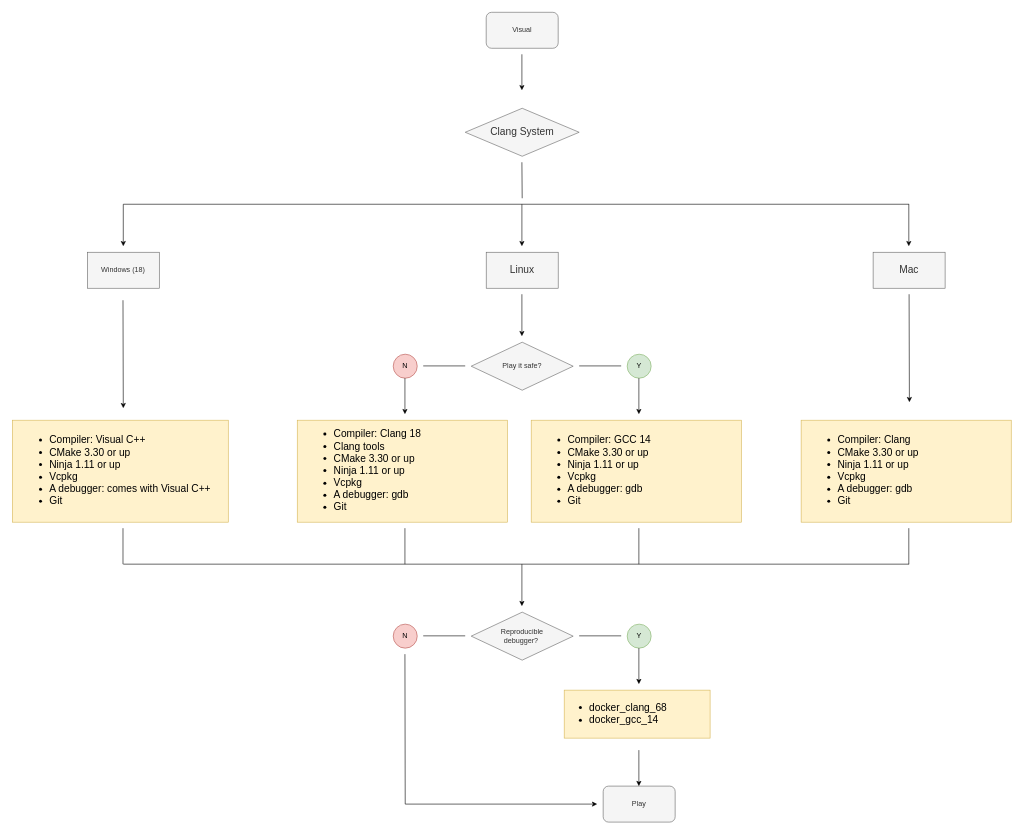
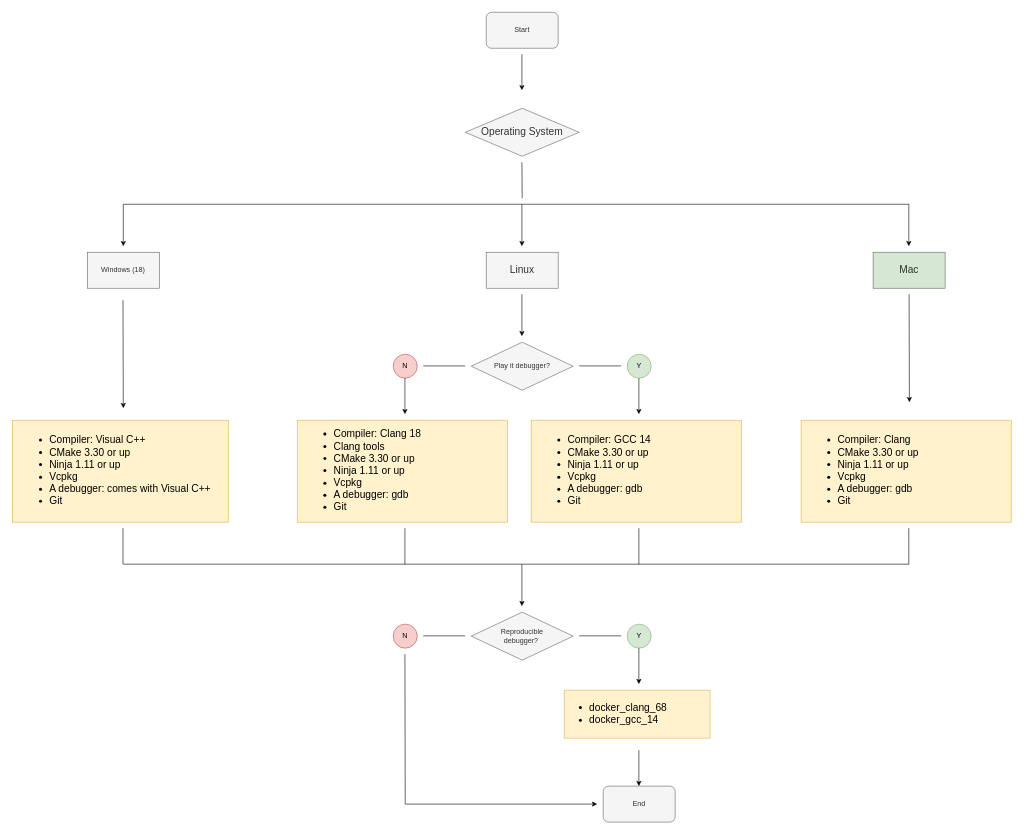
  <mxCell id="0" />
  <mxCell id="1" parent="0" />
- <mxCell id="2" value="Visual" style="rounded=1;whiteSpace=wrap;html=1;fillColor=#f5f5f5;fontColor=#333333;strokeColor=#666666;" vertex="1" parent="1"><mxGeometry x="810" y="20" width="120" height="60" as="geometry" /></mxCell>
- <mxCell id="3" value="&lt;font style=&quot;font-size: 17px;&quot;&gt;Clang System&lt;/font&gt;" style="rhombus;whiteSpace=wrap;html=1;fillColor=#f5f5f5;fontColor=#333333;strokeColor=#666666;" vertex="1" parent="1"><mxGeometry x="775" y="180" width="190" height="80" as="geometry" /></mxCell>
+ <mxCell id="2" value="Start" style="rounded=1;whiteSpace=wrap;html=1;fillColor=#f5f5f5;fontColor=#333333;strokeColor=#666666;" vertex="1" parent="1"><mxGeometry x="810" y="20" width="120" height="60" as="geometry" /></mxCell>
+ <mxCell id="3" value="&lt;font style=&quot;font-size: 17px;&quot;&gt;Operating System&lt;/font&gt;" style="rhombus;whiteSpace=wrap;html=1;fillColor=#f5f5f5;fontColor=#333333;strokeColor=#666666;" vertex="1" parent="1"><mxGeometry x="775" y="180" width="190" height="80" as="geometry" /></mxCell>
  <mxCell id="4" value="Windows (18)" style="rounded=0;whiteSpace=wrap;html=1;fillColor=#f5f5f5;fontColor=#333333;strokeColor=#666666;" vertex="1" parent="1"><mxGeometry x="145" y="420" width="120" height="60" as="geometry" /></mxCell>
  <mxCell id="5" value="&lt;font style=&quot;font-size: 17px;&quot;&gt;Linux&lt;/font&gt;" style="rounded=0;whiteSpace=wrap;html=1;fillColor=#f5f5f5;fontColor=#333333;strokeColor=#666666;" vertex="1" parent="1"><mxGeometry x="810" y="420" width="120" height="60" as="geometry" /></mxCell>
- <mxCell id="6" value="&lt;font style=&quot;font-size: 17px;&quot;&gt;Mac&lt;/font&gt;" style="rounded=0;whiteSpace=wrap;html=1;fillColor=#f5f5f5;fontColor=#333333;strokeColor=#666666;" vertex="1" parent="1"><mxGeometry x="1455" y="420" width="120" height="60" as="geometry" /></mxCell>
+ <mxCell id="6" value="&lt;font style=&quot;font-size: 17px;&quot;&gt;Mac&lt;/font&gt;" style="rounded=0;whiteSpace=wrap;html=1;fillColor=#d5e8d4;fontColor=#333333;strokeColor=#666666;" vertex="1" parent="1"><mxGeometry x="1455" y="420" width="120" height="60" as="geometry" /></mxCell>
  <mxCell id="7" value="" style="group" vertex="1" connectable="0" parent="1"><mxGeometry x="20" y="700" width="370" height="170" as="geometry" /></mxCell>
  <mxCell id="8" value="" style="rounded=0;whiteSpace=wrap;html=1;fillColor=#fff2cc;strokeColor=#d6b656;" vertex="1" parent="7"><mxGeometry width="360" height="170" as="geometry" /></mxCell>
  <mxCell id="9" value="&lt;div style=&quot;font-size: 17px;&quot;&gt;&lt;ul&gt;&lt;li&gt;Compiler: Visual C++&lt;/li&gt;&lt;li&gt;CMake 3.30 or up&lt;/li&gt;&lt;li&gt;Ninja 1.11 or up&lt;/li&gt;&lt;li&gt;Vcpkg&lt;/li&gt;&lt;li&gt;A debugger: comes with Visual C++&lt;/li&gt;&lt;li&gt;Git&lt;/li&gt;&lt;/ul&gt;&lt;/div&gt;" style="text;html=1;strokeColor=none;fillColor=none;align=left;verticalAlign=middle;whiteSpace=wrap;rounded=0;" vertex="1" parent="7"><mxGeometry x="20" y="10" width="350" height="150" as="geometry" /></mxCell>
  <mxCell id="10" value="" style="group" vertex="1" connectable="0" parent="1"><mxGeometry x="885" y="700" width="360" height="170" as="geometry" /></mxCell>
  <mxCell id="11" value="" style="rounded=0;whiteSpace=wrap;html=1;fillColor=#fff2cc;strokeColor=#d6b656;" vertex="1" parent="10"><mxGeometry width="350.27" height="170" as="geometry" /></mxCell>
  <mxCell id="12" value="&lt;div style=&quot;font-size: 17px;&quot;&gt;&lt;ul&gt;&lt;li&gt;Compiler: GCC 14&lt;/li&gt;&lt;li&gt;CMake 3.30 or up&lt;/li&gt;&lt;li&gt;Ninja 1.11 or up&lt;/li&gt;&lt;li&gt;Vcpkg&lt;/li&gt;&lt;li&gt;A debugger: gdb&lt;/li&gt;&lt;li&gt;Git&lt;/li&gt;&lt;/ul&gt;&lt;/div&gt;" style="text;html=1;strokeColor=none;fillColor=none;align=left;verticalAlign=middle;whiteSpace=wrap;rounded=0;" vertex="1" parent="10"><mxGeometry x="19.459" y="10" width="340.541" height="150" as="geometry" /></mxCell>
- <mxCell id="13" value="Play it safe?" style="rhombus;whiteSpace=wrap;html=1;fillColor=#f5f5f5;strokeColor=#666666;fontColor=#333333;" vertex="1" parent="1"><mxGeometry x="785" y="570" width="170" height="80" as="geometry" /></mxCell>
+ <mxCell id="13" value="Play it debugger?" style="rhombus;whiteSpace=wrap;html=1;fillColor=#f5f5f5;strokeColor=#666666;fontColor=#333333;" vertex="1" parent="1"><mxGeometry x="785" y="570" width="170" height="80" as="geometry" /></mxCell>
  <mxCell id="14" value="" style="group" vertex="1" connectable="0" parent="1"><mxGeometry x="495" y="700" width="360" height="170" as="geometry" /></mxCell>
  <mxCell id="15" value="" style="rounded=0;whiteSpace=wrap;html=1;fillColor=#fff2cc;strokeColor=#d6b656;" vertex="1" parent="14"><mxGeometry width="350.27" height="170" as="geometry" /></mxCell>
  <mxCell id="16" value="&lt;div style=&quot;font-size: 17px;&quot;&gt;&lt;ul&gt;&lt;li&gt;Compiler: Clang 18&lt;/li&gt;&lt;li&gt;Clang tools&lt;/li&gt;&lt;li&gt;CMake 3.30 or up&lt;/li&gt;&lt;li&gt;Ninja 1.11 or up&lt;/li&gt;&lt;li&gt;Vcpkg&lt;/li&gt;&lt;li&gt;A debugger: gdb&lt;/li&gt;&lt;li&gt;Git&lt;/li&gt;&lt;/ul&gt;&lt;/div&gt;" style="text;html=1;strokeColor=none;fillColor=none;align=left;verticalAlign=middle;whiteSpace=wrap;rounded=0;" vertex="1" parent="14"><mxGeometry x="19.459" y="10" width="340.541" height="150" as="geometry" /></mxCell>
  <mxCell id="17" value="Y" style="ellipse;whiteSpace=wrap;html=1;fillColor=#d5e8d4;strokeColor=#82b366;" vertex="1" parent="1"><mxGeometry x="1045" y="590" width="40" height="40" as="geometry" /></mxCell>
  <mxCell id="18" value="N" style="ellipse;whiteSpace=wrap;html=1;fillColor=#f8cecc;strokeColor=#b85450;" vertex="1" parent="1"><mxGeometry x="655" y="590" width="40" height="40" as="geometry" /></mxCell>
  <mxCell id="19" value="" style="group" vertex="1" connectable="0" parent="1"><mxGeometry x="1335" y="700" width="360" height="170" as="geometry" /></mxCell>
  <mxCell id="20" value="" style="rounded=0;whiteSpace=wrap;html=1;fillColor=#fff2cc;strokeColor=#d6b656;" vertex="1" parent="19"><mxGeometry width="350.27" height="170" as="geometry" /></mxCell>
  <mxCell id="21" value="&lt;div style=&quot;font-size: 17px;&quot;&gt;&lt;ul&gt;&lt;li&gt;Compiler: Clang&lt;/li&gt;&lt;li&gt;CMake 3.30 or up&lt;/li&gt;&lt;li&gt;Ninja 1.11 or up&lt;/li&gt;&lt;li&gt;Vcpkg&lt;/li&gt;&lt;li&gt;A debugger: gdb&lt;/li&gt;&lt;li&gt;Git&lt;/li&gt;&lt;/ul&gt;&lt;/div&gt;" style="text;html=1;strokeColor=none;fillColor=none;align=left;verticalAlign=middle;whiteSpace=wrap;rounded=0;" vertex="1" parent="19"><mxGeometry x="19.459" y="10" width="340.541" height="150" as="geometry" /></mxCell>
  <mxCell id="22" value="Reproducible &lt;br&gt;debugger?&amp;nbsp;" style="rhombus;whiteSpace=wrap;html=1;fillColor=#f5f5f5;fontColor=#333333;strokeColor=#666666;" vertex="1" parent="1"><mxGeometry x="785" y="1020" width="170" height="80" as="geometry" /></mxCell>
  <mxCell id="23" value="Y" style="ellipse;whiteSpace=wrap;html=1;fillColor=#d5e8d4;strokeColor=#82b366;" vertex="1" parent="1"><mxGeometry x="1045" y="1040" width="40" height="40" as="geometry" /></mxCell>
  <mxCell id="24" value="" style="group" vertex="1" connectable="0" parent="1"><mxGeometry x="940" y="1150" width="250" height="80" as="geometry" /></mxCell>
  <mxCell id="25" value="&lt;div style=&quot;font-size: 17px;&quot;&gt;&lt;ul&gt;&lt;li&gt;&lt;font style=&quot;font-size: 17px;&quot;&gt;docker_clang_68&lt;/font&gt;&lt;/li&gt;&lt;li&gt;&lt;font style=&quot;font-size: 17px;&quot;&gt;docker_gcc_14&lt;/font&gt;&lt;/li&gt;&lt;/ul&gt;&lt;/div&gt;" style="rounded=0;whiteSpace=wrap;html=1;fillColor=#fff2cc;strokeColor=#d6b656;align=left;" vertex="1" parent="24"><mxGeometry width="243.243" height="80" as="geometry" /></mxCell>
  <mxCell id="26" value="N" style="ellipse;whiteSpace=wrap;html=1;fillColor=#f8cecc;strokeColor=#b85450;" vertex="1" parent="1"><mxGeometry x="655" y="1040" width="40" height="40" as="geometry" /></mxCell>
- <mxCell id="27" value="Play" style="rounded=1;whiteSpace=wrap;html=1;fillColor=#f5f5f5;fontColor=#333333;strokeColor=#666666;" vertex="1" parent="1"><mxGeometry x="1005" y="1310" width="120" height="60" as="geometry" /></mxCell>
+ <mxCell id="27" value="End" style="rounded=1;whiteSpace=wrap;html=1;fillColor=#f5f5f5;fontColor=#333333;strokeColor=#666666;" vertex="1" parent="1"><mxGeometry x="1005" y="1310" width="120" height="60" as="geometry" /></mxCell>
  <mxCell id="28" value="" style="endArrow=classic;html=1;rounded=0;" edge="1" parent="1"><mxGeometry width="50" height="50" relative="1" as="geometry"><mxPoint x="869.5" y="90" as="sourcePoint" /><mxPoint x="869.5" y="150" as="targetPoint" /></mxGeometry></mxCell>
  <mxCell id="29" value="" style="endArrow=none;html=1;rounded=0;" edge="1" parent="1"><mxGeometry width="50" height="50" relative="1" as="geometry"><mxPoint x="205" y="340" as="sourcePoint" /><mxPoint x="1515" y="340" as="targetPoint" /></mxGeometry></mxCell>
  <mxCell id="30" value="" style="endArrow=classic;html=1;rounded=0;" edge="1" parent="1"><mxGeometry width="50" height="50" relative="1" as="geometry"><mxPoint x="869.5" y="340" as="sourcePoint" /><mxPoint x="869.5" y="410" as="targetPoint" /></mxGeometry></mxCell>
  <mxCell id="31" value="" style="endArrow=classic;html=1;rounded=0;" edge="1" parent="1"><mxGeometry width="50" height="50" relative="1" as="geometry"><mxPoint x="205" y="340" as="sourcePoint" /><mxPoint x="205" y="410" as="targetPoint" /></mxGeometry></mxCell>
  <mxCell id="32" value="" style="endArrow=classic;html=1;rounded=0;" edge="1" parent="1"><mxGeometry width="50" height="50" relative="1" as="geometry"><mxPoint x="1514.5" y="340" as="sourcePoint" /><mxPoint x="1514.5" y="410" as="targetPoint" /></mxGeometry></mxCell>
  <mxCell id="33" value="" style="endArrow=none;html=1;rounded=0;" edge="1" parent="1"><mxGeometry width="50" height="50" relative="1" as="geometry"><mxPoint x="870" y="330" as="sourcePoint" /><mxPoint x="869.5" y="270" as="targetPoint" /></mxGeometry></mxCell>
  <mxCell id="34" value="" style="endArrow=none;html=1;rounded=0;" edge="1" parent="1"><mxGeometry width="50" height="50" relative="1" as="geometry"><mxPoint x="965" y="609.5" as="sourcePoint" /><mxPoint x="1035" y="609.5" as="targetPoint" /></mxGeometry></mxCell>
  <mxCell id="35" value="" style="endArrow=classic;html=1;rounded=0;" edge="1" parent="1"><mxGeometry width="50" height="50" relative="1" as="geometry"><mxPoint x="1064.5" y="630" as="sourcePoint" /><mxPoint x="1064.5" y="690" as="targetPoint" /></mxGeometry></mxCell>
  <mxCell id="36" value="" style="endArrow=none;html=1;rounded=0;" edge="1" parent="1"><mxGeometry width="50" height="50" relative="1" as="geometry"><mxPoint x="705" y="609.5" as="sourcePoint" /><mxPoint x="775" y="609.5" as="targetPoint" /></mxGeometry></mxCell>
  <mxCell id="37" value="" style="endArrow=classic;html=1;rounded=0;" edge="1" parent="1"><mxGeometry width="50" height="50" relative="1" as="geometry"><mxPoint x="674.5" y="630" as="sourcePoint" /><mxPoint x="674.5" y="690" as="targetPoint" /></mxGeometry></mxCell>
  <mxCell id="38" value="" style="endArrow=classic;html=1;rounded=0;" edge="1" parent="1"><mxGeometry width="50" height="50" relative="1" as="geometry"><mxPoint x="204.5" y="500" as="sourcePoint" /><mxPoint x="205" y="680" as="targetPoint" /></mxGeometry></mxCell>
  <mxCell id="39" value="" style="endArrow=classic;html=1;rounded=0;" edge="1" parent="1"><mxGeometry width="50" height="50" relative="1" as="geometry"><mxPoint x="1515" y="490" as="sourcePoint" /><mxPoint x="1515.5" y="670" as="targetPoint" /></mxGeometry></mxCell>
  <mxCell id="40" value="" style="endArrow=classic;html=1;rounded=0;" edge="1" parent="1"><mxGeometry width="50" height="50" relative="1" as="geometry"><mxPoint x="869.5" y="490" as="sourcePoint" /><mxPoint x="869.5" y="560" as="targetPoint" /></mxGeometry></mxCell>
  <mxCell id="41" value="" style="endArrow=none;html=1;rounded=0;" edge="1" parent="1"><mxGeometry width="50" height="50" relative="1" as="geometry"><mxPoint x="205" y="940" as="sourcePoint" /><mxPoint x="1515" y="940" as="targetPoint" /></mxGeometry></mxCell>
  <mxCell id="42" value="" style="endArrow=classic;html=1;rounded=0;" edge="1" parent="1"><mxGeometry width="50" height="50" relative="1" as="geometry"><mxPoint x="869.5" y="940" as="sourcePoint" /><mxPoint x="869.5" y="1010" as="targetPoint" /></mxGeometry></mxCell>
  <mxCell id="43" value="" style="endArrow=none;html=1;rounded=0;" edge="1" parent="1"><mxGeometry width="50" height="50" relative="1" as="geometry"><mxPoint x="705" y="1059.5" as="sourcePoint" /><mxPoint x="775" y="1059.5" as="targetPoint" /></mxGeometry></mxCell>
  <mxCell id="44" value="" style="endArrow=none;html=1;rounded=0;" edge="1" parent="1"><mxGeometry width="50" height="50" relative="1" as="geometry"><mxPoint x="965" y="1059.5" as="sourcePoint" /><mxPoint x="1035" y="1059.5" as="targetPoint" /></mxGeometry></mxCell>
  <mxCell id="45" value="" style="endArrow=none;html=1;rounded=0;" edge="1" parent="1"><mxGeometry width="50" height="50" relative="1" as="geometry"><mxPoint x="204.5" y="940" as="sourcePoint" /><mxPoint x="204.5" y="880" as="targetPoint" /></mxGeometry></mxCell>
  <mxCell id="46" value="" style="endArrow=none;html=1;rounded=0;" edge="1" parent="1"><mxGeometry width="50" height="50" relative="1" as="geometry"><mxPoint x="674.5" y="940" as="sourcePoint" /><mxPoint x="674.5" y="880" as="targetPoint" /></mxGeometry></mxCell>
  <mxCell id="47" value="" style="endArrow=none;html=1;rounded=0;" edge="1" parent="1"><mxGeometry width="50" height="50" relative="1" as="geometry"><mxPoint x="1064.5" y="940" as="sourcePoint" /><mxPoint x="1064.5" y="880" as="targetPoint" /></mxGeometry></mxCell>
  <mxCell id="48" value="" style="endArrow=none;html=1;rounded=0;" edge="1" parent="1"><mxGeometry width="50" height="50" relative="1" as="geometry"><mxPoint x="1514.5" y="940" as="sourcePoint" /><mxPoint x="1514.5" y="880" as="targetPoint" /></mxGeometry></mxCell>
  <mxCell id="49" value="" style="endArrow=classic;html=1;rounded=0;" edge="1" parent="1"><mxGeometry width="50" height="50" relative="1" as="geometry"><mxPoint x="1064.5" y="1080" as="sourcePoint" /><mxPoint x="1064.5" y="1140" as="targetPoint" /></mxGeometry></mxCell>
  <mxCell id="50" value="" style="endArrow=classic;html=1;rounded=0;" edge="1" parent="1"><mxGeometry width="50" height="50" relative="1" as="geometry"><mxPoint x="674.5" y="1090" as="sourcePoint" /><mxPoint x="995" y="1340" as="targetPoint" /><Array as="points"><mxPoint x="675" y="1340" /></Array></mxGeometry></mxCell>
  <mxCell id="51" value="" style="endArrow=classic;html=1;rounded=0;" edge="1" parent="1"><mxGeometry width="50" height="50" relative="1" as="geometry"><mxPoint x="1064.5" y="1250" as="sourcePoint" /><mxPoint x="1064.5" y="1310" as="targetPoint" /></mxGeometry></mxCell>
